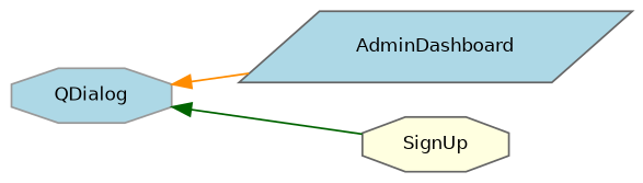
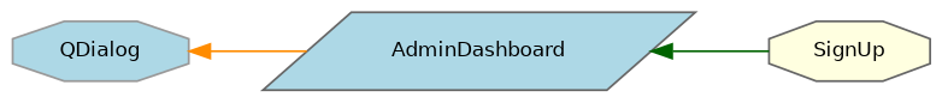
  digraph {
    rankdir=LR
    node [color=grey40 fillcolor=lightblue fontname=Helvetica fontsize=10 shape=octagon style=filled]
    edge [dir=back fontname=Helvetica fontsize=10 labelfontname=Helvetica labelfontsize=10 style=solid]
    n1 [color=grey60 height=0.2 label=QDialog width=0.4]
    n2 [height=0.2 label=AdminDashboard shape=parallelogram width=0.4]
    n3 [fillcolor=lightyellow height=0.2 label=SignUp width=0.4]
    n1 -> n2 [color=darkorange]
-   n1 -> n3 [color=darkgreen]
+   n2 -> n3 [color=darkgreen]
  }
